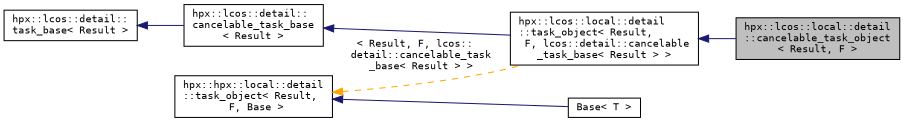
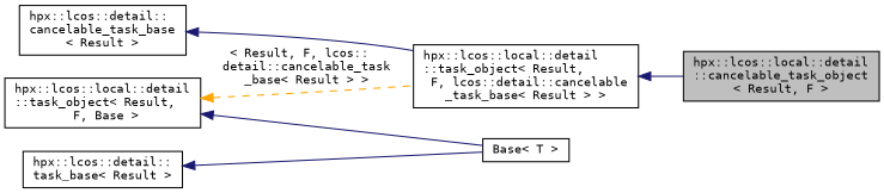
  digraph {
    fontname="DejaVu Sans Mono"
    rankdir=LR
    node [color=black fillcolor=white fontname="DejaVu Sans Mono" fontsize=10 shape=record style=filled]
    edge [color=midnightblue dir=back fontname="DejaVu Sans Mono" fontsize=10 labelfontname=Helvetica labelfontsize=10 style=solid]
    n1 [fillcolor=grey75 fontcolor=black height=0.2 label="hpx::lcos::local::detail\l::cancelable_task_object\l\< Result, F \>" width=0.4]
    n2 [height=0.2 label="hpx::lcos::local::detail\l::task_object\< Result,\l F, lcos::detail::cancelable\l_task_base\< Result \> \>" width=0.4]
    n3 [height=0.2 label="hpx::lcos::detail::\lcancelable_task_base\l\< Result \>" width=0.4]
    n4 [height=0.2 label="hpx::lcos::detail::\ltask_base\< Result \>" width=0.4]
-   n5 [height=0.2 label="hpx::hpx::local::detail\l::task_object\< Result,\l F, Base \>" width=0.4]
+   n5 [height=0.2 label="hpx::lcos::local::detail\l::task_object\< Result,\l F, Base \>" width=0.4]
    n6 [height=0.2 label="Base\< T \>" width=0.4]
    n2 -> n1
    n3 -> n2
-   n4 -> n3
+   n4 -> n6
    n5 -> n2 [color=orange label=" \< Result, F, lcos::\ldetail::cancelable_task\l_base\< Result \> \>" style=dashed]
    n5 -> n6
  }
